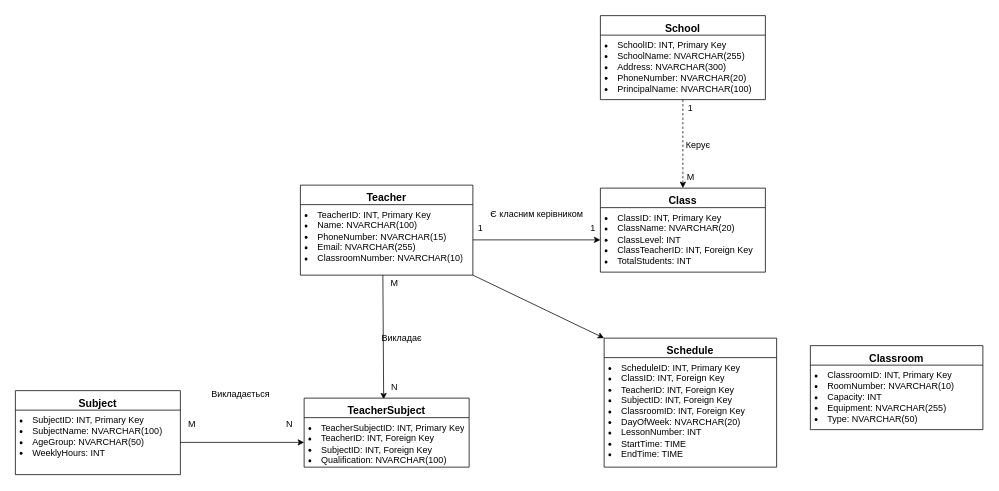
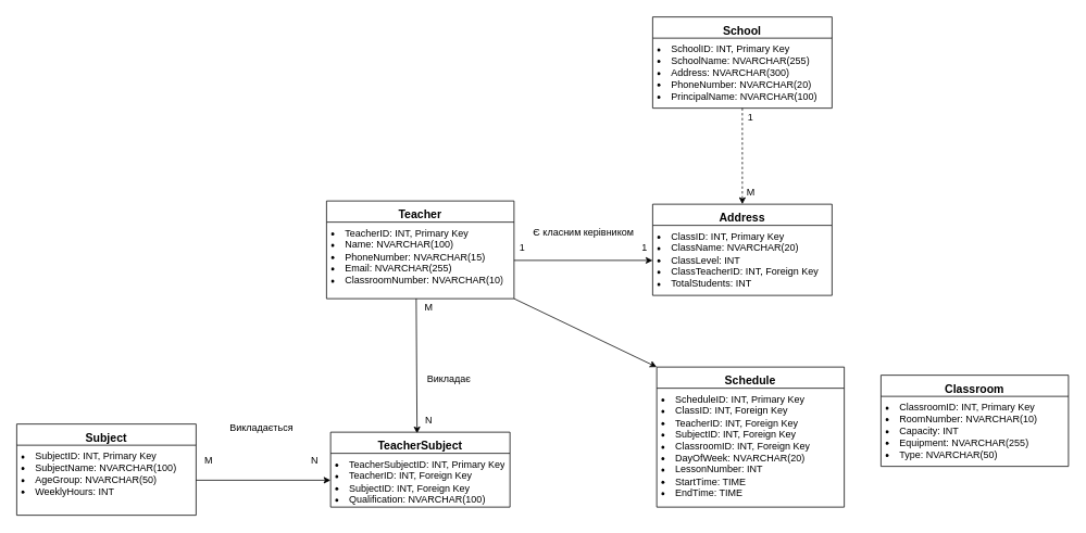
  <mxCell id="0" />
  <mxCell id="1" parent="0" />
  <mxCell id="2" style="edgeStyle=orthogonalEdgeStyle;rounded=0;orthogonalLoop=1;jettySize=auto;html=1;entryX=0.5;entryY=0;entryDx=0;entryDy=0;dashed=1;" edge="1" parent="1" source="3" target="12"><mxGeometry relative="1" as="geometry" /></mxCell>
  <mxCell id="3" value="&lt;h3 style=&quot;margin:0in;line-height:150%&quot;&gt;School&lt;/h3&gt;" style="swimlane;fontStyle=1;align=center;verticalAlign=top;childLayout=stackLayout;horizontal=1;startSize=26;horizontalStack=0;resizeParent=1;resizeParentMax=0;resizeLast=0;collapsible=1;marginBottom=0;whiteSpace=wrap;html=1;" vertex="1" parent="1"><mxGeometry x="800" y="20" width="220" height="112" as="geometry" /></mxCell>
  <mxCell id="4" value="&lt;li class=&quot;whitespace-normal break-words&quot;&gt;SchoolID: INT, Primary Key&lt;/li&gt;&lt;li class=&quot;whitespace-normal break-words&quot;&gt;SchoolName: NVARCHAR(255)&lt;/li&gt;&lt;li class=&quot;whitespace-normal break-words&quot;&gt;Address: NVARCHAR(300)&lt;/li&gt;&lt;li class=&quot;whitespace-normal break-words&quot;&gt;PhoneNumber: NVARCHAR(20)&lt;/li&gt;&lt;li class=&quot;whitespace-normal break-words&quot;&gt;PrincipalName: NVARCHAR(100)&lt;/li&gt;" style="text;strokeColor=none;fillColor=none;align=left;verticalAlign=top;spacingLeft=4;spacingRight=4;overflow=hidden;rotatable=0;points=[[0,0.5],[1,0.5]];portConstraint=eastwest;whiteSpace=wrap;html=1;" vertex="1" parent="3"><mxGeometry y="26" width="220" height="86" as="geometry" /></mxCell>
  <mxCell id="5" value="&lt;h3 style=&quot;margin:0in;line-height:150%&quot;&gt;Teacher&lt;/h3&gt;" style="swimlane;fontStyle=1;align=center;verticalAlign=top;childLayout=stackLayout;horizontal=1;startSize=26;horizontalStack=0;resizeParent=1;resizeParentMax=0;resizeLast=0;collapsible=1;marginBottom=0;whiteSpace=wrap;html=1;" vertex="1" parent="1"><mxGeometry x="400" y="246" width="230" height="120" as="geometry" /></mxCell>
  <mxCell id="6" value="&lt;li class=&quot;whitespace-normal break-words&quot;&gt;&lt;span style=&quot;background-color: initial;&quot;&gt;TeacherID: INT, Primary Key&lt;/span&gt;&lt;/li&gt;&lt;li class=&quot;whitespace-normal break-words&quot;&gt;Name: NVARCHAR(100)&lt;/li&gt;&lt;li class=&quot;whitespace-normal break-words&quot;&gt;PhoneNumber: NVARCHAR(15)&lt;/li&gt;&lt;li class=&quot;whitespace-normal break-words&quot;&gt;Email: NVARCHAR(255)&lt;/li&gt;&lt;li class=&quot;whitespace-normal break-words&quot;&gt;ClassroomNumber: NVARCHAR(10)&lt;/li&gt;" style="text;strokeColor=none;fillColor=none;align=left;verticalAlign=top;spacingLeft=4;spacingRight=4;overflow=hidden;rotatable=0;points=[[0,0.5],[1,0.5]];portConstraint=eastwest;whiteSpace=wrap;html=1;" vertex="1" parent="5"><mxGeometry y="26" width="230" height="94" as="geometry" /></mxCell>
  <mxCell id="7" value="" style="endArrow=classic;html=1;rounded=0;entryX=0.482;entryY=0.018;entryDx=0;entryDy=0;entryPerimeter=0;" edge="1" parent="5" target="16"><mxGeometry width="50" height="50" relative="1" as="geometry"><mxPoint x="110" y="120" as="sourcePoint" /><mxPoint x="160" y="70" as="targetPoint" /></mxGeometry></mxCell>
  <mxCell id="8" value="&lt;h3 style=&quot;margin:0in;line-height:150%&quot;&gt;Subject&lt;/h3&gt;" style="swimlane;fontStyle=1;align=center;verticalAlign=top;childLayout=stackLayout;horizontal=1;startSize=26;horizontalStack=0;resizeParent=1;resizeParentMax=0;resizeLast=0;collapsible=1;marginBottom=0;whiteSpace=wrap;html=1;" vertex="1" parent="1"><mxGeometry x="20" y="520" width="220" height="112" as="geometry" /></mxCell>
  <mxCell id="9" value="&lt;li class=&quot;whitespace-normal break-words&quot;&gt;&lt;span style=&quot;background-color: initial;&quot;&gt;SubjectID: INT, Primary Key&lt;/span&gt;&lt;/li&gt;&lt;li class=&quot;whitespace-normal break-words&quot;&gt;SubjectName: NVARCHAR(100)&lt;/li&gt;&lt;li class=&quot;whitespace-normal break-words&quot;&gt;AgeGroup: NVARCHAR(50)&lt;/li&gt;&lt;li class=&quot;whitespace-normal break-words&quot;&gt;WeeklyHours: INT&lt;/li&gt;" style="text;strokeColor=none;fillColor=none;align=left;verticalAlign=top;spacingLeft=4;spacingRight=4;overflow=hidden;rotatable=0;points=[[0,0.5],[1,0.5]];portConstraint=eastwest;whiteSpace=wrap;html=1;" vertex="1" parent="8"><mxGeometry y="26" width="220" height="86" as="geometry" /></mxCell>
  <mxCell id="10" value="&lt;h3 style=&quot;margin:0in;line-height:150%&quot;&gt;Classroom&lt;/h3&gt;" style="swimlane;fontStyle=1;align=center;verticalAlign=top;childLayout=stackLayout;horizontal=1;startSize=26;horizontalStack=0;resizeParent=1;resizeParentMax=0;resizeLast=0;collapsible=1;marginBottom=0;whiteSpace=wrap;html=1;" vertex="1" parent="1"><mxGeometry x="1080" y="460" width="230" height="112" as="geometry" /></mxCell>
  <mxCell id="11" value="&lt;li class=&quot;whitespace-normal break-words&quot;&gt;&lt;span style=&quot;background-color: initial;&quot;&gt;ClassroomID: INT, Primary Key&lt;/span&gt;&lt;/li&gt;&lt;li class=&quot;whitespace-normal break-words&quot;&gt;RoomNumber: NVARCHAR(10)&lt;/li&gt;&lt;li class=&quot;whitespace-normal break-words&quot;&gt;Capacity: INT&lt;/li&gt;&lt;li class=&quot;whitespace-normal break-words&quot;&gt;Equipment: NVARCHAR(255)&lt;/li&gt;&lt;li class=&quot;whitespace-normal break-words&quot;&gt;Type: NVARCHAR(50)&lt;/li&gt;" style="text;strokeColor=none;fillColor=none;align=left;verticalAlign=top;spacingLeft=4;spacingRight=4;overflow=hidden;rotatable=0;points=[[0,0.5],[1,0.5]];portConstraint=eastwest;whiteSpace=wrap;html=1;" vertex="1" parent="10"><mxGeometry y="26" width="230" height="86" as="geometry" /></mxCell>
- <mxCell id="12" value="&lt;h3 style=&quot;margin:0in;line-height:150%&quot;&gt;Class&lt;/h3&gt;" style="swimlane;fontStyle=1;align=center;verticalAlign=top;childLayout=stackLayout;horizontal=1;startSize=26;horizontalStack=0;resizeParent=1;resizeParentMax=0;resizeLast=0;collapsible=1;marginBottom=0;whiteSpace=wrap;html=1;" vertex="1" parent="1"><mxGeometry x="800" y="250" width="220" height="112" as="geometry" /></mxCell>
+ <mxCell id="12" value="&lt;h3 style=&quot;margin:0in;line-height:150%&quot;&gt;Address&lt;/h3&gt;" style="swimlane;fontStyle=1;align=center;verticalAlign=top;childLayout=stackLayout;horizontal=1;startSize=26;horizontalStack=0;resizeParent=1;resizeParentMax=0;resizeLast=0;collapsible=1;marginBottom=0;whiteSpace=wrap;html=1;" vertex="1" parent="1"><mxGeometry x="800" y="250" width="220" height="112" as="geometry" /></mxCell>
  <mxCell id="13" value="&lt;li class=&quot;whitespace-normal break-words&quot;&gt;&lt;span style=&quot;background-color: initial;&quot;&gt;ClassID: INT, Primary Key&lt;/span&gt;&lt;/li&gt;&lt;li class=&quot;whitespace-normal break-words&quot;&gt;ClassName: NVARCHAR(20)&lt;/li&gt;&lt;li class=&quot;whitespace-normal break-words&quot;&gt;ClassLevel: INT&lt;/li&gt;&lt;li class=&quot;whitespace-normal break-words&quot;&gt;ClassTeacherID: INT, Foreign Key&lt;/li&gt;&lt;li class=&quot;whitespace-normal break-words&quot;&gt;TotalStudents: INT&lt;/li&gt;" style="text;strokeColor=none;fillColor=none;align=left;verticalAlign=top;spacingLeft=4;spacingRight=4;overflow=hidden;rotatable=0;points=[[0,0.5],[1,0.5]];portConstraint=eastwest;whiteSpace=wrap;html=1;" vertex="1" parent="12"><mxGeometry y="26" width="220" height="86" as="geometry" /></mxCell>
  <mxCell id="14" value="&lt;h3 style=&quot;margin:0in;line-height:150%&quot;&gt;Schedule&lt;/h3&gt;" style="swimlane;fontStyle=1;align=center;verticalAlign=top;childLayout=stackLayout;horizontal=1;startSize=26;horizontalStack=0;resizeParent=1;resizeParentMax=0;resizeLast=0;collapsible=1;marginBottom=0;whiteSpace=wrap;html=1;" vertex="1" parent="1"><mxGeometry x="805" y="450" width="230" height="172" as="geometry" /></mxCell>
  <mxCell id="15" value="&lt;li class=&quot;whitespace-normal break-words&quot;&gt;&lt;span style=&quot;background-color: initial;&quot;&gt;ScheduleID: INT, Primary Key&lt;/span&gt;&lt;/li&gt;&lt;li class=&quot;whitespace-normal break-words&quot;&gt;ClassID: INT, Foreign Key&lt;/li&gt;&lt;li class=&quot;whitespace-normal break-words&quot;&gt;TeacherID: INT, Foreign Key&lt;/li&gt;&lt;li class=&quot;whitespace-normal break-words&quot;&gt;SubjectID: INT, Foreign Key&lt;/li&gt;&lt;li class=&quot;whitespace-normal break-words&quot;&gt;ClassroomID: INT, Foreign Key&lt;/li&gt;&lt;li class=&quot;whitespace-normal break-words&quot;&gt;DayOfWeek: NVARCHAR(20)&lt;/li&gt;&lt;li class=&quot;whitespace-normal break-words&quot;&gt;LessonNumber: INT&lt;/li&gt;&lt;li class=&quot;whitespace-normal break-words&quot;&gt;StartTime: TIME&lt;/li&gt;&lt;li class=&quot;whitespace-normal break-words&quot;&gt;EndTime: TIME&lt;/li&gt;" style="text;strokeColor=none;fillColor=none;align=left;verticalAlign=top;spacingLeft=4;spacingRight=4;overflow=hidden;rotatable=0;points=[[0,0.5],[1,0.5]];portConstraint=eastwest;whiteSpace=wrap;html=1;" vertex="1" parent="14"><mxGeometry y="26" width="230" height="146" as="geometry" /></mxCell>
  <mxCell id="16" value="&lt;h3 style=&quot;margin:0in;line-height:150%&quot;&gt;TeacherSubject&lt;/h3&gt;" style="swimlane;fontStyle=1;align=center;verticalAlign=top;childLayout=stackLayout;horizontal=1;startSize=26;horizontalStack=0;resizeParent=1;resizeParentMax=0;resizeLast=0;collapsible=1;marginBottom=0;whiteSpace=wrap;html=1;" vertex="1" parent="1"><mxGeometry x="405" y="530" width="220" height="92" as="geometry" /></mxCell>
  <mxCell id="17" value="&lt;li class=&quot;whitespace-normal break-words&quot;&gt;&lt;span style=&quot;background-color: initial;&quot;&gt;TeacherSubjectID: INT, Primary Key&lt;/span&gt;&lt;/li&gt;&lt;li class=&quot;whitespace-normal break-words&quot;&gt;TeacherID: INT, Foreign Key&lt;/li&gt;&lt;li class=&quot;whitespace-normal break-words&quot;&gt;SubjectID: INT, Foreign Key&lt;/li&gt;&lt;li class=&quot;whitespace-normal break-words&quot;&gt;Qualification: NVARCHAR(100)&lt;/li&gt;" style="text;strokeColor=none;fillColor=none;align=left;verticalAlign=top;spacingLeft=4;spacingRight=4;overflow=hidden;rotatable=0;points=[[0,0.5],[1,0.5]];portConstraint=eastwest;whiteSpace=wrap;html=1;" vertex="1" parent="16"><mxGeometry y="26" width="220" height="66" as="geometry" /></mxCell>
- <mxCell id="18" value="Керує" style="text;html=1;align=center;verticalAlign=middle;resizable=0;points=[];autosize=1;strokeColor=none;fillColor=none;" vertex="1" parent="1"><mxGeometry x="900" y="178" width="60" height="30" as="geometry" /></mxCell>
  <mxCell id="19" value="1" style="text;html=1;align=center;verticalAlign=middle;resizable=0;points=[];autosize=1;strokeColor=none;fillColor=none;" vertex="1" parent="1"><mxGeometry x="905" y="128" width="30" height="30" as="geometry" /></mxCell>
  <mxCell id="20" value="М" style="text;html=1;align=center;verticalAlign=middle;resizable=0;points=[];autosize=1;strokeColor=none;fillColor=none;" vertex="1" parent="1"><mxGeometry x="905" y="220" width="30" height="30" as="geometry" /></mxCell>
  <mxCell id="21" style="edgeStyle=orthogonalEdgeStyle;rounded=0;orthogonalLoop=1;jettySize=auto;html=1;entryX=0;entryY=0.5;entryDx=0;entryDy=0;" edge="1" parent="1" source="6" target="13"><mxGeometry relative="1" as="geometry" /></mxCell>
  <mxCell id="22" value="Є класним керівником" style="text;html=1;align=center;verticalAlign=middle;resizable=0;points=[];autosize=1;strokeColor=none;fillColor=none;" vertex="1" parent="1"><mxGeometry x="640" y="270" width="150" height="30" as="geometry" /></mxCell>
  <mxCell id="23" value="1" style="text;html=1;align=center;verticalAlign=middle;resizable=0;points=[];autosize=1;strokeColor=none;fillColor=none;" vertex="1" parent="1"><mxGeometry x="625" y="288" width="30" height="30" as="geometry" /></mxCell>
  <mxCell id="24" value="1" style="text;html=1;align=center;verticalAlign=middle;resizable=0;points=[];autosize=1;strokeColor=none;fillColor=none;" vertex="1" parent="1"><mxGeometry x="775" y="288" width="30" height="30" as="geometry" /></mxCell>
  <mxCell id="25" value="М" style="text;html=1;align=center;verticalAlign=middle;resizable=0;points=[];autosize=1;strokeColor=none;fillColor=none;" vertex="1" parent="1"><mxGeometry x="510" y="362" width="30" height="30" as="geometry" /></mxCell>
  <mxCell id="26" value="N" style="text;html=1;align=center;verticalAlign=middle;resizable=0;points=[];autosize=1;strokeColor=none;fillColor=none;" vertex="1" parent="1"><mxGeometry x="510" y="500" width="30" height="30" as="geometry" /></mxCell>
- <mxCell id="27" value="Викладає" style="text;html=1;align=center;verticalAlign=middle;resizable=0;points=[];autosize=1;strokeColor=none;fillColor=none;" vertex="1" parent="1"><mxGeometry x="495" y="435" width="80" height="30" as="geometry" /></mxCell>
+ <mxCell id="27" value="Викладає" style="text;html=1;align=center;verticalAlign=middle;resizable=0;points=[];autosize=1;strokeColor=none;fillColor=none;" vertex="1" parent="1"><mxGeometry x="510" y="450" width="80" height="30" as="geometry" /></mxCell>
  <mxCell id="28" style="edgeStyle=orthogonalEdgeStyle;rounded=0;orthogonalLoop=1;jettySize=auto;html=1;entryX=0;entryY=0.5;entryDx=0;entryDy=0;" edge="1" parent="1" source="9" target="17"><mxGeometry relative="1" as="geometry" /></mxCell>
  <mxCell id="29" value="Викладається" style="text;html=1;align=center;verticalAlign=middle;resizable=0;points=[];autosize=1;strokeColor=none;fillColor=none;" vertex="1" parent="1"><mxGeometry x="270" y="510" width="100" height="30" as="geometry" /></mxCell>
  <mxCell id="30" value="М" style="text;html=1;align=center;verticalAlign=middle;resizable=0;points=[];autosize=1;strokeColor=none;fillColor=none;" vertex="1" parent="1"><mxGeometry x="240" y="550" width="30" height="30" as="geometry" /></mxCell>
  <mxCell id="31" value="N" style="text;html=1;align=center;verticalAlign=middle;resizable=0;points=[];autosize=1;strokeColor=none;fillColor=none;" vertex="1" parent="1"><mxGeometry x="370" y="550" width="30" height="30" as="geometry" /></mxCell>
  <mxCell id="32" value="" style="endArrow=classic;html=1;rounded=0;entryX=0;entryY=0;entryDx=0;entryDy=0;" edge="1" parent="1" target="14"><mxGeometry width="50" height="50" relative="1" as="geometry"><mxPoint x="630" y="366" as="sourcePoint" /><mxPoint x="680" y="316" as="targetPoint" /></mxGeometry></mxCell>
